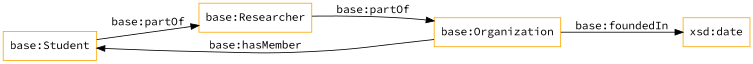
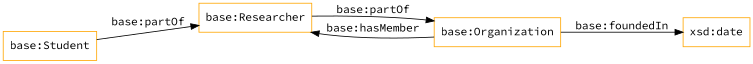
  digraph {
    fontname="Source Code Pro"
    rankdir=LR
    node [color=orange fontname="Source Code Pro" shape=rectangle]
    edge [fontname="Source Code Pro"]
    "base:Student"
    "base:Researcher"
    "base:Organization"
    "xsd:date"
    "base:Student" -> "base:Researcher" [label="base:partOf"]
    "base:Researcher" -> "base:Organization" [label="base:partOf"]
-   "base:Organization" -> "base:Student" [label="base:hasMember"]
+   "base:Organization" -> "base:Researcher" [label="base:hasMember"]
    "base:Organization" -> "xsd:date" [label="base:foundedIn"]
  }
